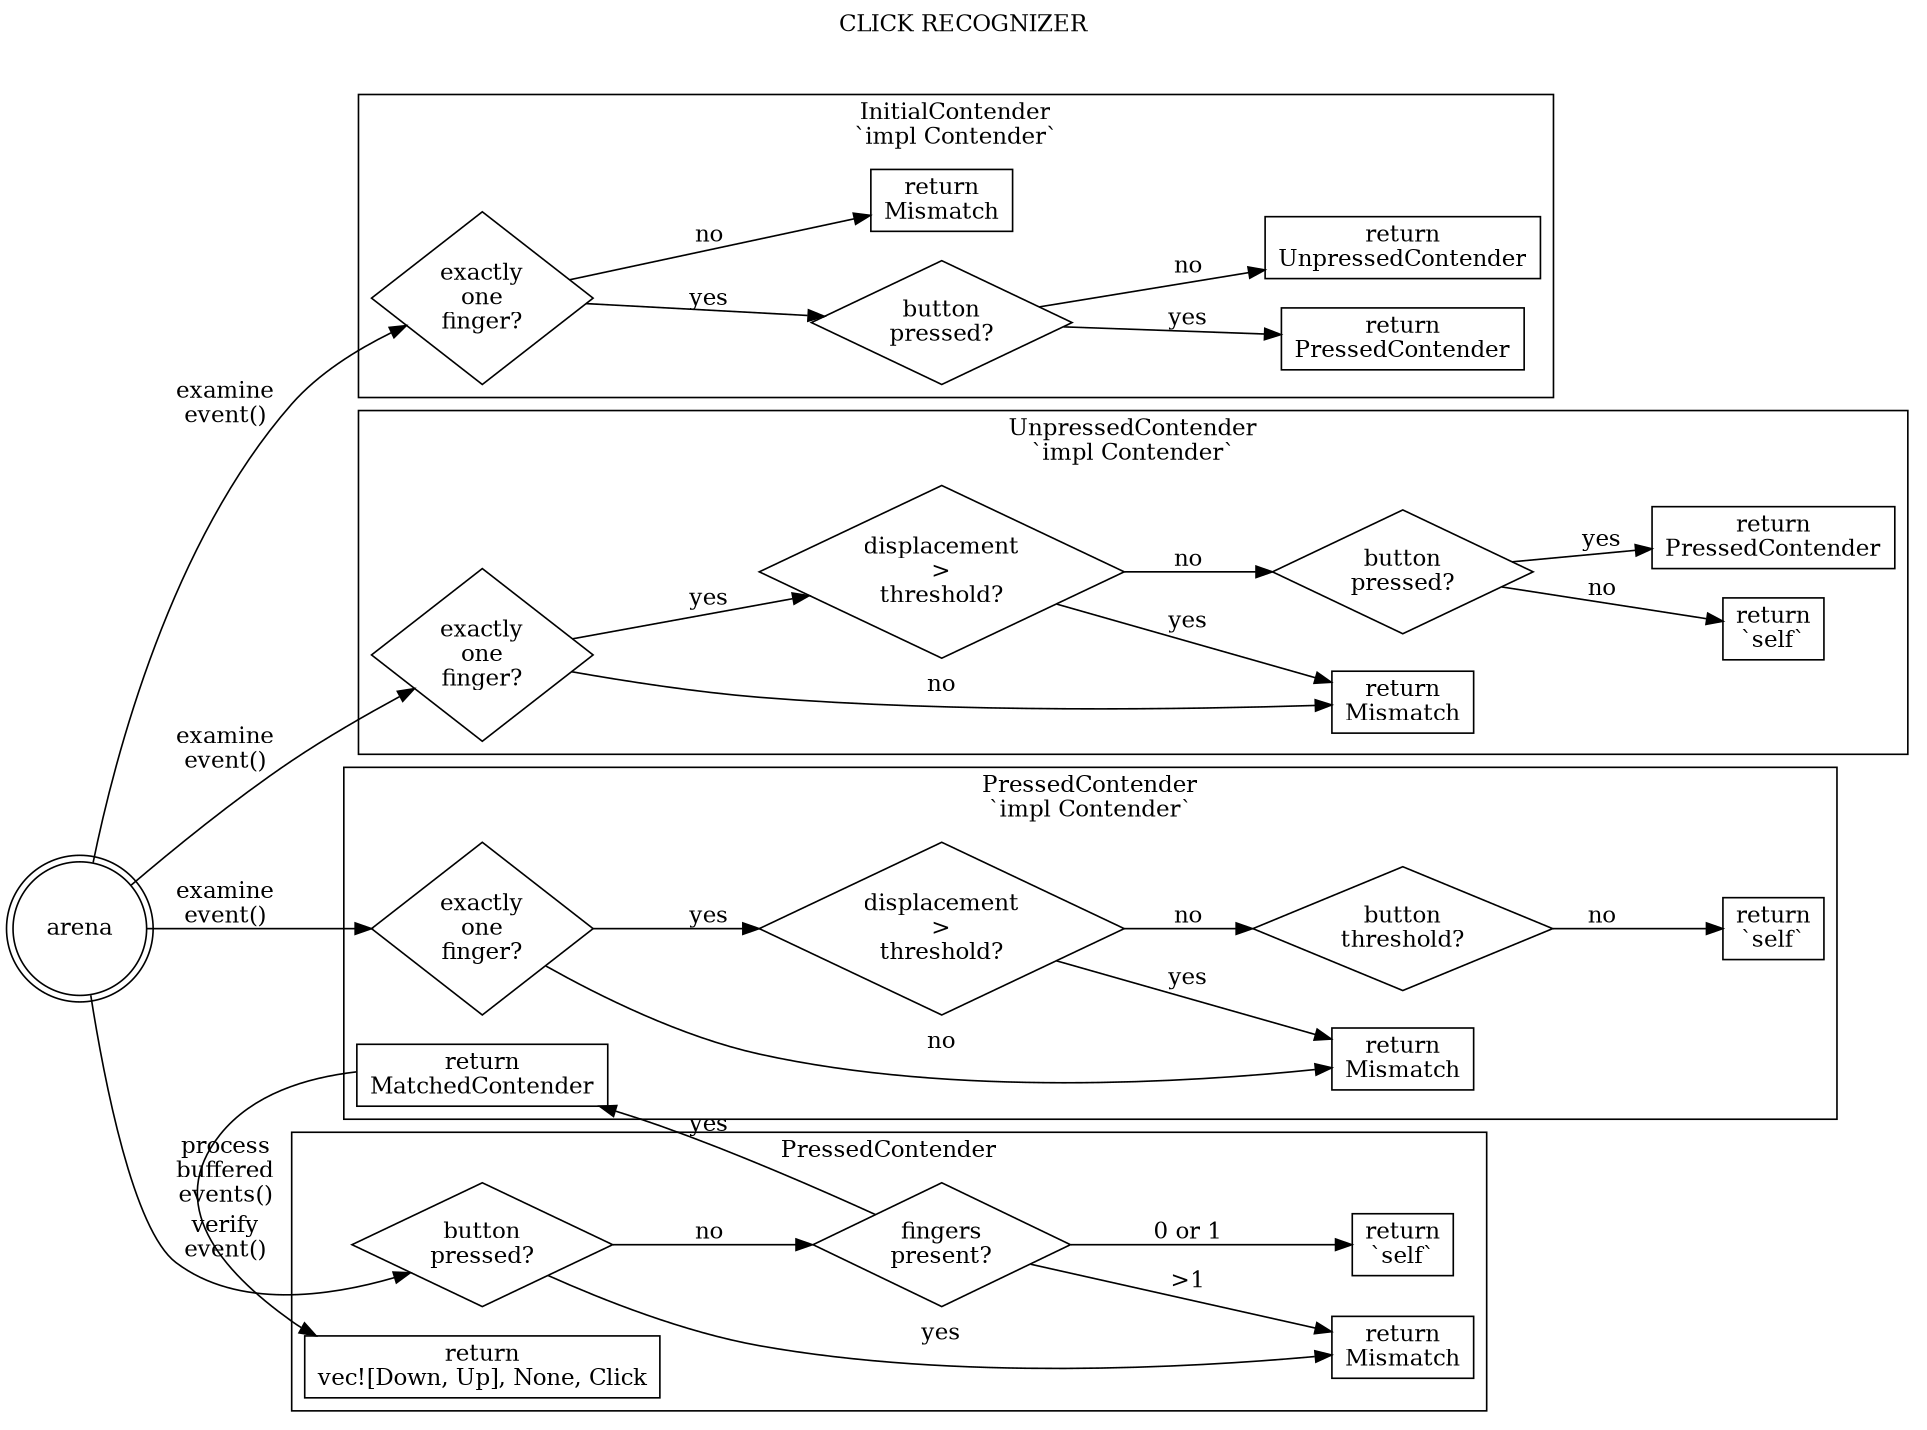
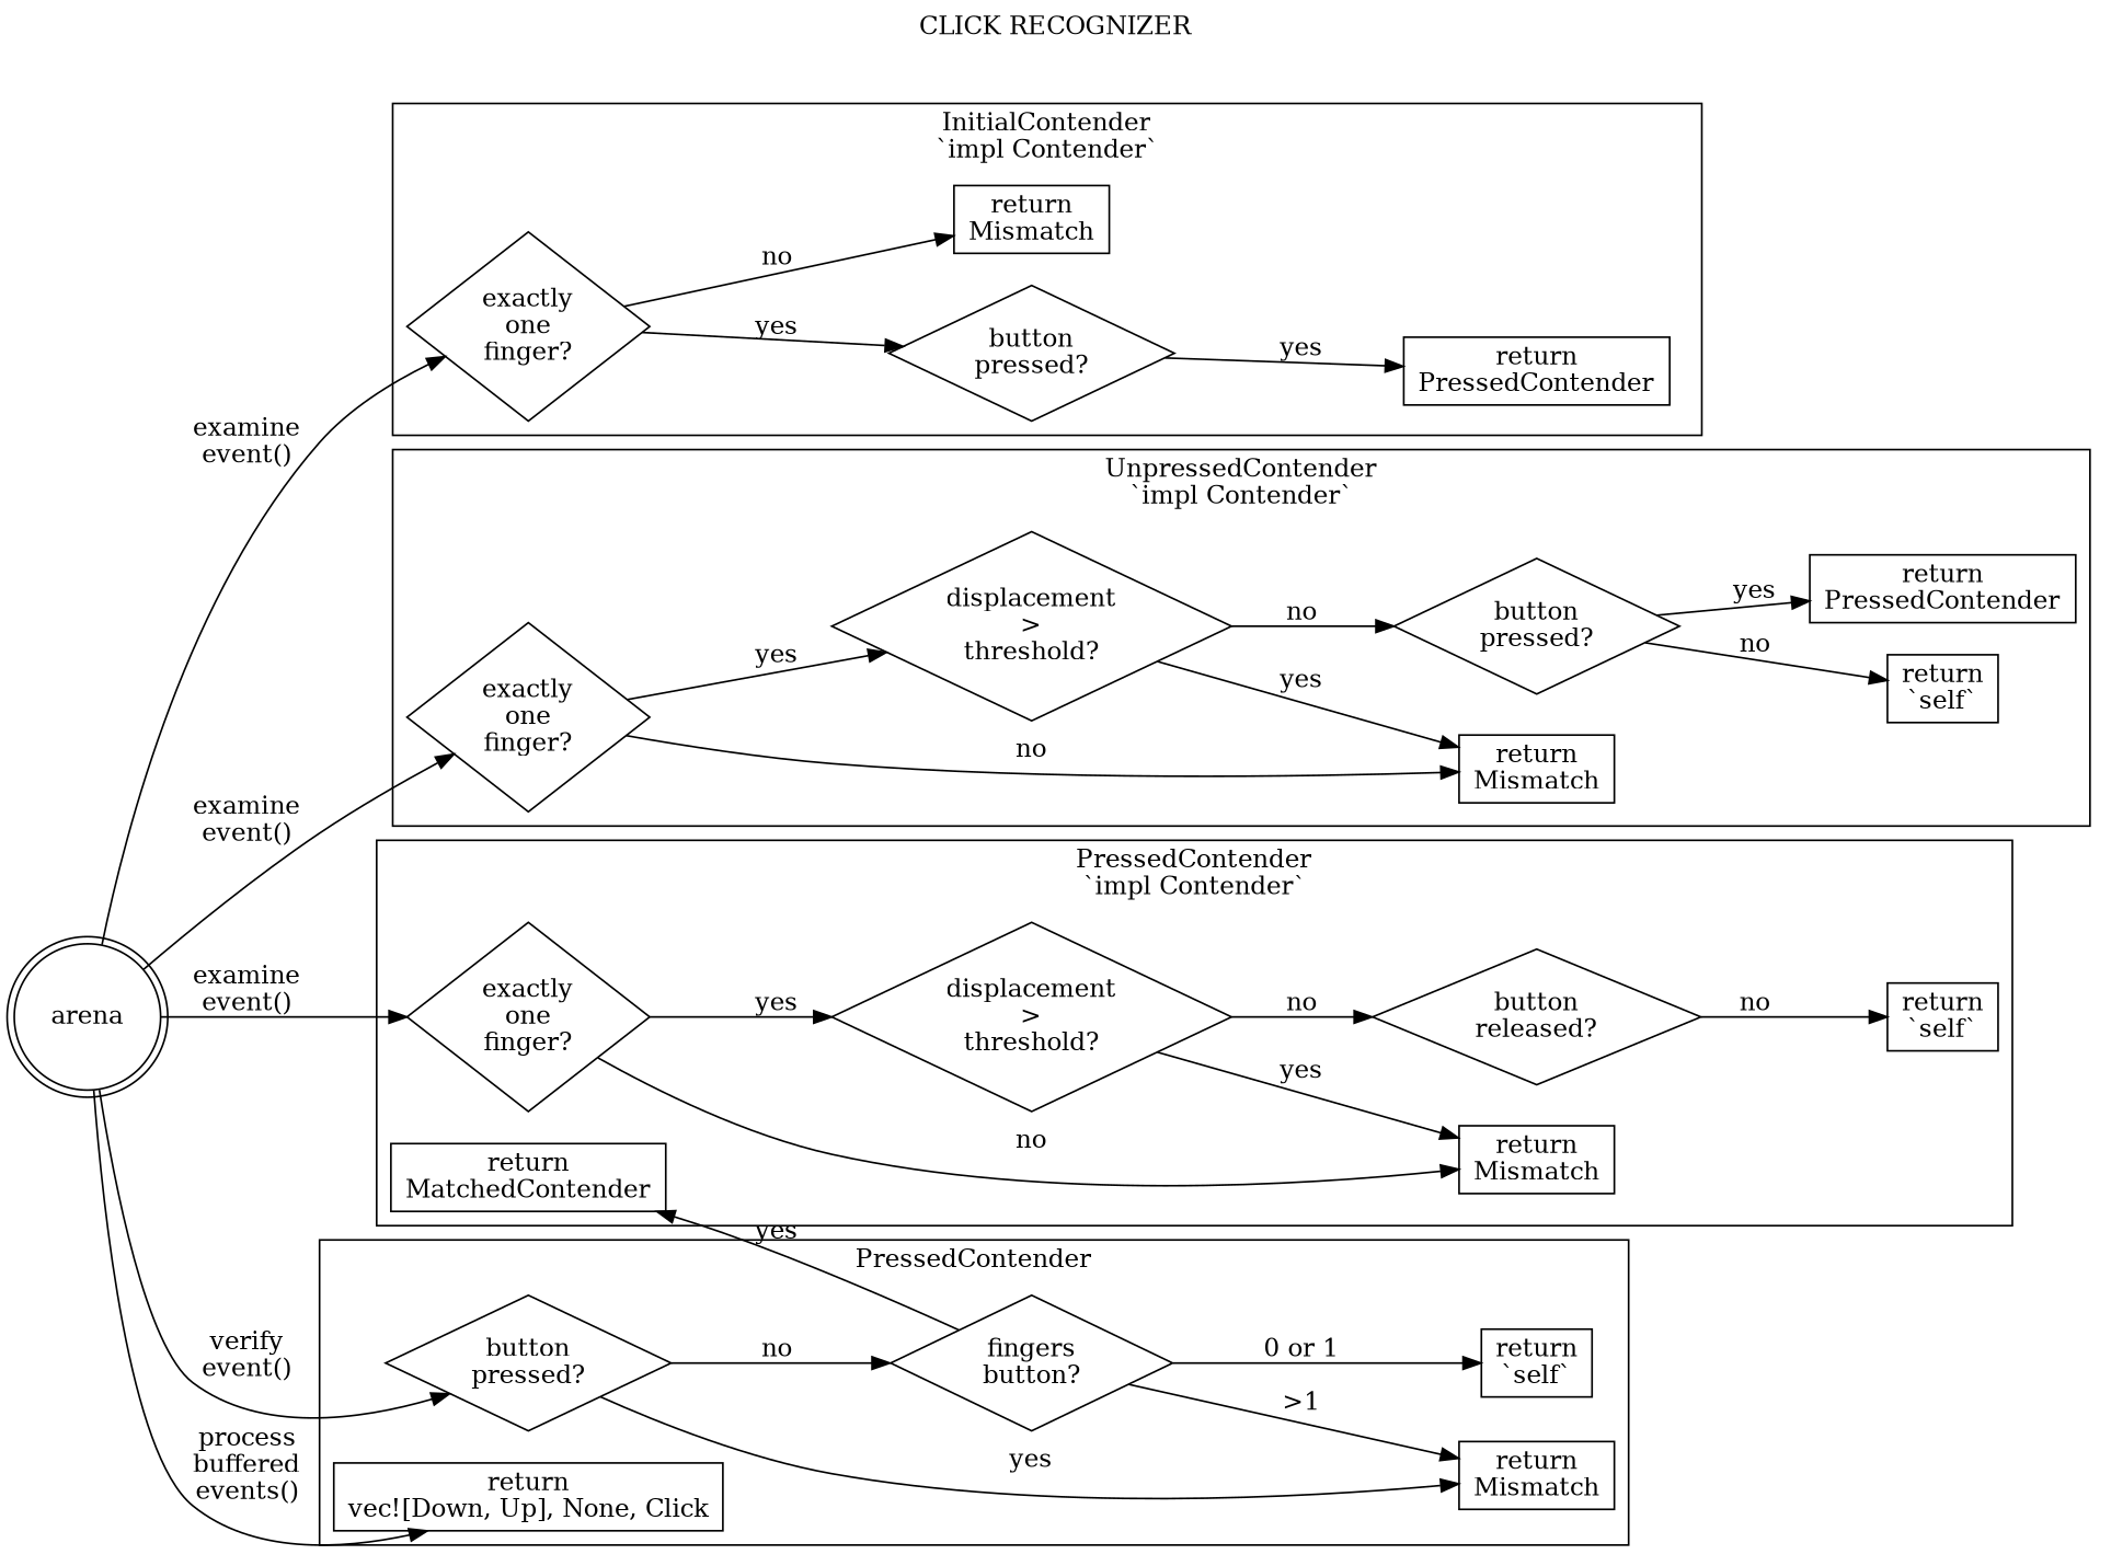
  digraph {
    label="CLICK RECOGNIZER"
    labelloc=t
    rankdir=LR
    node [shape=rectangle]
    n1 [label="exactly\none\nfinger?" shape=diamond]
    n2 [label="button\npressed?" shape=diamond]
    n3 [label="return\nMismatch"]
    n4 [label="return\nPressedContender"]
-   n5 [label="return\nUnpressedContender"]
    n6 [label="exactly\none\nfinger?" shape=diamond]
    n7 [label="return\nMismatch"]
    n8 [label="displacement\n>\nthreshold?" shape=diamond]
    n9 [label="button\npressed?" shape=diamond]
    n10 [label="return\n`self`"]
    n11 [label="return\nPressedContender"]
    n12 [label="exactly\none\nfinger?" shape=diamond]
    n13 [label="return\nMismatch"]
    n14 [label="displacement\n>\nthreshold?" shape=diamond]
-   n15 [label="button\nthreshold?" shape=diamond]
+   n15 [label="button\nreleased?" shape=diamond]
    n16 [label="return\nMatchedContender"]
    n17 [label="return\n`self`"]
    n18 [label="button\npressed?" shape=diamond]
    n19 [label="return\nMismatch"]
-   n20 [label="fingers\npresent?" shape=diamond]
+   n20 [label="fingers\nbutton?" shape=diamond]
    n21 [label="return\n`self`"]
    n22 [label="return\nvec![Down, Up], None, Click"]
    arena [shape=doublecircle]
    subgraph cluster_1 {
      label="InitialContender\n`impl Contender`"
      n1
      n2
      n3
      n4
-     n5
    }
    subgraph cluster_2 {
      label="UnpressedContender\n`impl Contender`"
      n6
      n7
      n8
      n9
      n10
      n11
    }
    subgraph cluster_3 {
      label="PressedContender\n`impl Contender`"
      n12
      n13
      n14
      n15
      n16
      n17
    }
    subgraph cluster_4 {
      label=PressedContender
      n18
      n19
      n20
      n21
      n22
    }
    n1 -> n2 [label=yes]
    n1 -> n3 [label=no]
    n2 -> n4 [label=yes]
-   n2 -> n5 [label=no]
    n6 -> n7 [label=no]
    n6 -> n8 [label=yes]
    n8 -> n7 [label=yes]
    n8 -> n9 [label=no]
    n9 -> n10 [label=no]
    n9 -> n11 [label=yes]
    n12 -> n13 [label=no]
    n12 -> n14 [label=yes]
    n14 -> n13 [label=yes]
    n14 -> n15 [label=no]
    n15 -> n17 [label=no]
    n18 -> n19 [label=yes]
    n18 -> n20 [label=no]
    n20 -> n16 [label=yes]
    n20 -> n19 [label=">1"]
    n20 -> n21 [label="0 or 1"]
    arena -> n1 [label="examine\nevent()"]
    arena -> n6 [label="examine\nevent()"]
    arena -> n12 [label="examine\nevent()"]
    arena -> n18 [label="verify\nevent()"]
-   n16 -> n22 [label="process\nbuffered\nevents()"]
+   arena -> n22 [label="process\nbuffered\nevents()"]
  }
